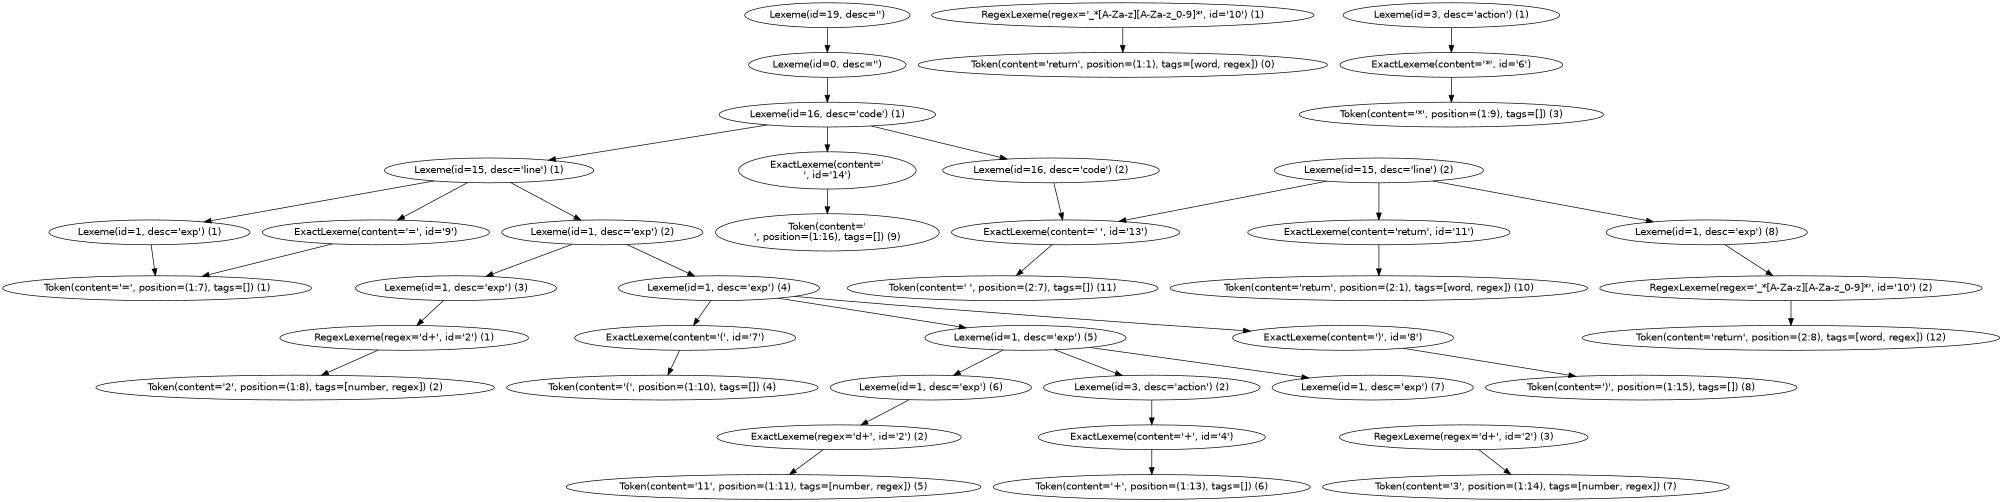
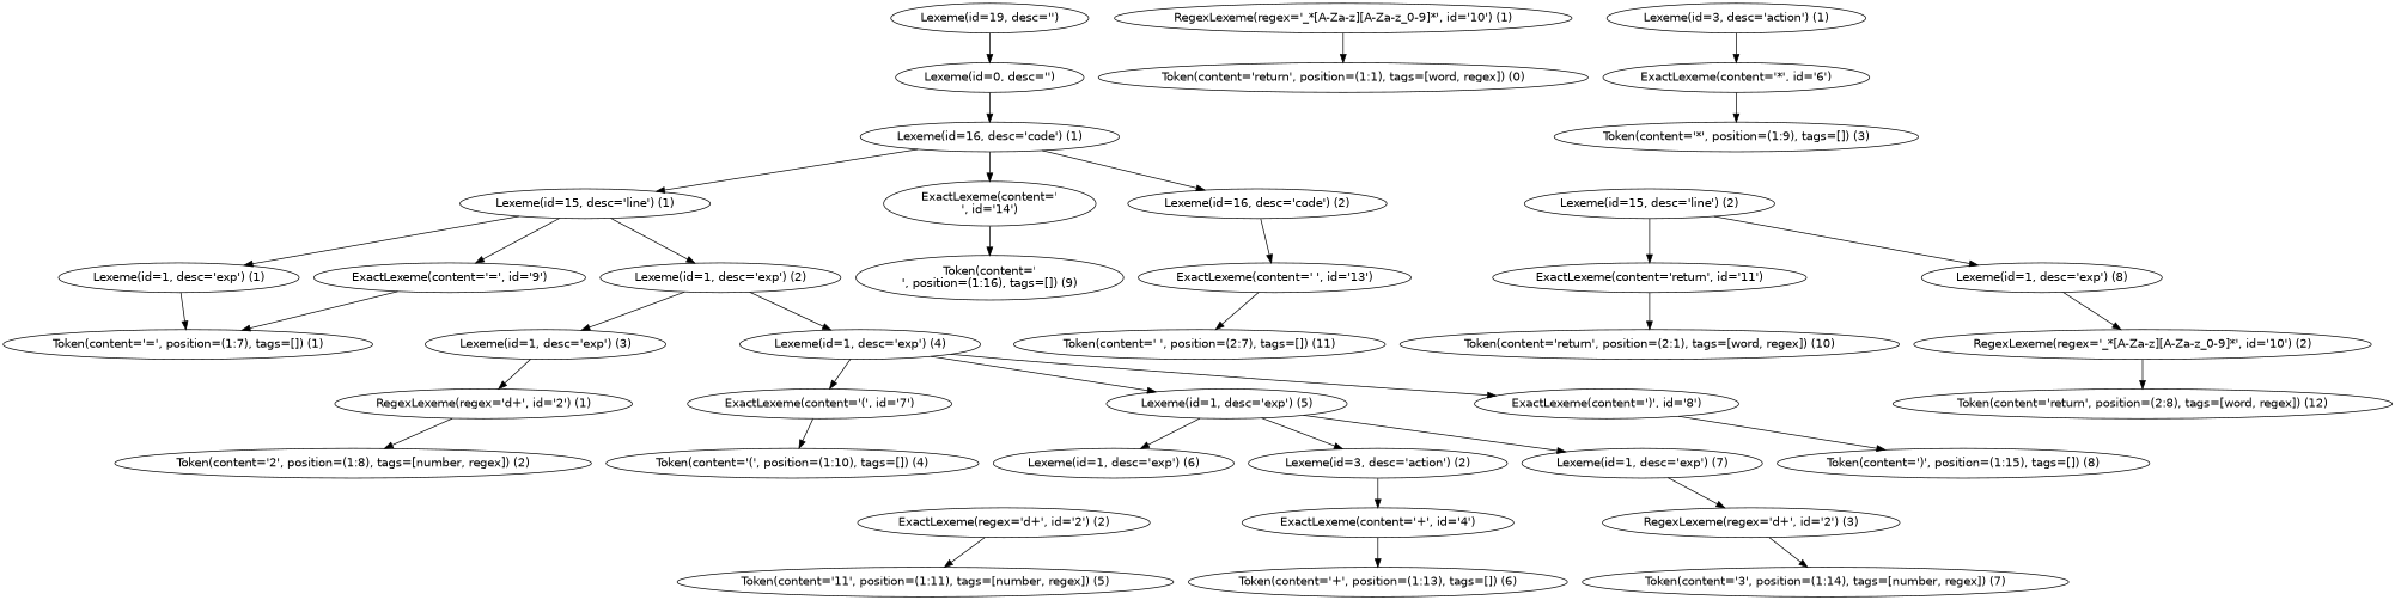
  digraph {
    fontname="DejaVu Sans"
    node [fontname="DejaVu Sans"]
    edge [fontname="DejaVu Sans"]
    "Lexeme(id=19, desc='')"
    "Lexeme(id=0, desc='')"
    "Lexeme(id=16, desc='code') (1)"
    "Lexeme(id=15, desc='line') (1)"
    "ExactLexeme(content='\n', id='14')"
    "Lexeme(id=16, desc='code') (2)"
    "Lexeme(id=1, desc='exp') (1)"
    "ExactLexeme(content='=', id='9')"
    "Lexeme(id=1, desc='exp') (2)"
    "Token(content='\n', position=(1:16), tags=[]) (9)"
    "ExactLexeme(content=' ', id='13')"
    "Token(content='=', position=(1:7), tags=[]) (1)"
    "Lexeme(id=1, desc='exp') (3)"
    "Lexeme(id=1, desc='exp') (4)"
    "Lexeme(id=15, desc='line') (2)"
    "ExactLexeme(content='return', id='11')"
    "Lexeme(id=1, desc='exp') (8)"
    "RegexLexeme(regex='_*[A-Za-z][A-Za-z_0-9]*', id='10') (1)"
    "Token(content='return', position=(1:1), tags=[word, regex]) (0)"
    "RegexLexeme(regex='\d+', id='2') (1)"
    "Lexeme(id=3, desc='action') (1)"
    "ExactLexeme(content='*', id='6')"
    "ExactLexeme(content='(', id='7')"
    "Lexeme(id=1, desc='exp') (5)"
    "ExactLexeme(content=')', id='8')"
    "Token(content='2', position=(1:8), tags=[number, regex]) (2)"
    "Token(content='*', position=(1:9), tags=[]) (3)"
    "Token(content='(', position=(1:10), tags=[]) (4)"
    "Lexeme(id=1, desc='exp') (6)"
    "Lexeme(id=3, desc='action') (2)"
    "Lexeme(id=1, desc='exp') (7)"
    "Token(content=')', position=(1:15), tags=[]) (8)"
    n33 [label="ExactLexeme(regex='d+', id='2') (2)"]
    "ExactLexeme(content='+', id='4')"
    "RegexLexeme(regex='\d+', id='2') (3)"
    "Token(content='11', position=(1:11), tags=[number, regex]) (5)"
    "Token(content='+', position=(1:13), tags=[]) (6)"
    "Token(content='3', position=(1:14), tags=[number, regex]) (7)"
    "Token(content='return', position=(2:1), tags=[word, regex]) (10)"
    "Token(content=' ', position=(2:7), tags=[]) (11)"
    "RegexLexeme(regex='_*[A-Za-z][A-Za-z_0-9]*', id='10') (2)"
    "Token(content='return', position=(2:8), tags=[word, regex]) (12)"
    "Lexeme(id=19, desc='')" -> "Lexeme(id=0, desc='')"
    "Lexeme(id=0, desc='')" -> "Lexeme(id=16, desc='code') (1)"
    "Lexeme(id=16, desc='code') (1)" -> "Lexeme(id=15, desc='line') (1)"
    "Lexeme(id=16, desc='code') (1)" -> "ExactLexeme(content='\n', id='14')"
    "Lexeme(id=16, desc='code') (1)" -> "Lexeme(id=16, desc='code') (2)"
    "Lexeme(id=15, desc='line') (1)" -> "Lexeme(id=1, desc='exp') (1)"
    "Lexeme(id=15, desc='line') (1)" -> "ExactLexeme(content='=', id='9')"
    "Lexeme(id=15, desc='line') (1)" -> "Lexeme(id=1, desc='exp') (2)"
    "ExactLexeme(content='\n', id='14')" -> "Token(content='\n', position=(1:16), tags=[]) (9)"
    "Lexeme(id=16, desc='code') (2)" -> "ExactLexeme(content=' ', id='13')"
    "Lexeme(id=1, desc='exp') (1)" -> "Token(content='=', position=(1:7), tags=[]) (1)"
    "ExactLexeme(content='=', id='9')" -> "Token(content='=', position=(1:7), tags=[]) (1)"
    "Lexeme(id=1, desc='exp') (2)" -> "Lexeme(id=1, desc='exp') (3)"
    "Lexeme(id=1, desc='exp') (2)" -> "Lexeme(id=1, desc='exp') (4)"
    "ExactLexeme(content=' ', id='13')" -> "Token(content=' ', position=(2:7), tags=[]) (11)"
    "Lexeme(id=1, desc='exp') (3)" -> "RegexLexeme(regex='\d+', id='2') (1)"
    "Lexeme(id=1, desc='exp') (4)" -> "ExactLexeme(content='(', id='7')"
    "Lexeme(id=1, desc='exp') (4)" -> "Lexeme(id=1, desc='exp') (5)"
    "Lexeme(id=1, desc='exp') (4)" -> "ExactLexeme(content=')', id='8')"
-   "Lexeme(id=15, desc='line') (2)" -> "ExactLexeme(content=' ', id='13')"
    "Lexeme(id=15, desc='line') (2)" -> "ExactLexeme(content='return', id='11')"
    "Lexeme(id=15, desc='line') (2)" -> "Lexeme(id=1, desc='exp') (8)"
    "ExactLexeme(content='return', id='11')" -> "Token(content='return', position=(2:1), tags=[word, regex]) (10)"
    "Lexeme(id=1, desc='exp') (8)" -> "RegexLexeme(regex='_*[A-Za-z][A-Za-z_0-9]*', id='10') (2)"
    "RegexLexeme(regex='_*[A-Za-z][A-Za-z_0-9]*', id='10') (1)" -> "Token(content='return', position=(1:1), tags=[word, regex]) (0)"
    "RegexLexeme(regex='\d+', id='2') (1)" -> "Token(content='2', position=(1:8), tags=[number, regex]) (2)"
    "Lexeme(id=3, desc='action') (1)" -> "ExactLexeme(content='*', id='6')"
    "ExactLexeme(content='*', id='6')" -> "Token(content='*', position=(1:9), tags=[]) (3)"
    "ExactLexeme(content='(', id='7')" -> "Token(content='(', position=(1:10), tags=[]) (4)"
    "Lexeme(id=1, desc='exp') (5)" -> "Lexeme(id=1, desc='exp') (6)"
    "Lexeme(id=1, desc='exp') (5)" -> "Lexeme(id=3, desc='action') (2)"
    "Lexeme(id=1, desc='exp') (5)" -> "Lexeme(id=1, desc='exp') (7)"
    "ExactLexeme(content=')', id='8')" -> "Token(content=')', position=(1:15), tags=[]) (8)"
-   "Lexeme(id=1, desc='exp') (6)" -> n33
    "Lexeme(id=3, desc='action') (2)" -> "ExactLexeme(content='+', id='4')"
+   "Lexeme(id=1, desc='exp') (7)" -> "RegexLexeme(regex='\d+', id='2') (3)"
    n33 -> "Token(content='11', position=(1:11), tags=[number, regex]) (5)"
    "ExactLexeme(content='+', id='4')" -> "Token(content='+', position=(1:13), tags=[]) (6)"
    "RegexLexeme(regex='\d+', id='2') (3)" -> "Token(content='3', position=(1:14), tags=[number, regex]) (7)"
    "RegexLexeme(regex='_*[A-Za-z][A-Za-z_0-9]*', id='10') (2)" -> "Token(content='return', position=(2:8), tags=[word, regex]) (12)"
  }
